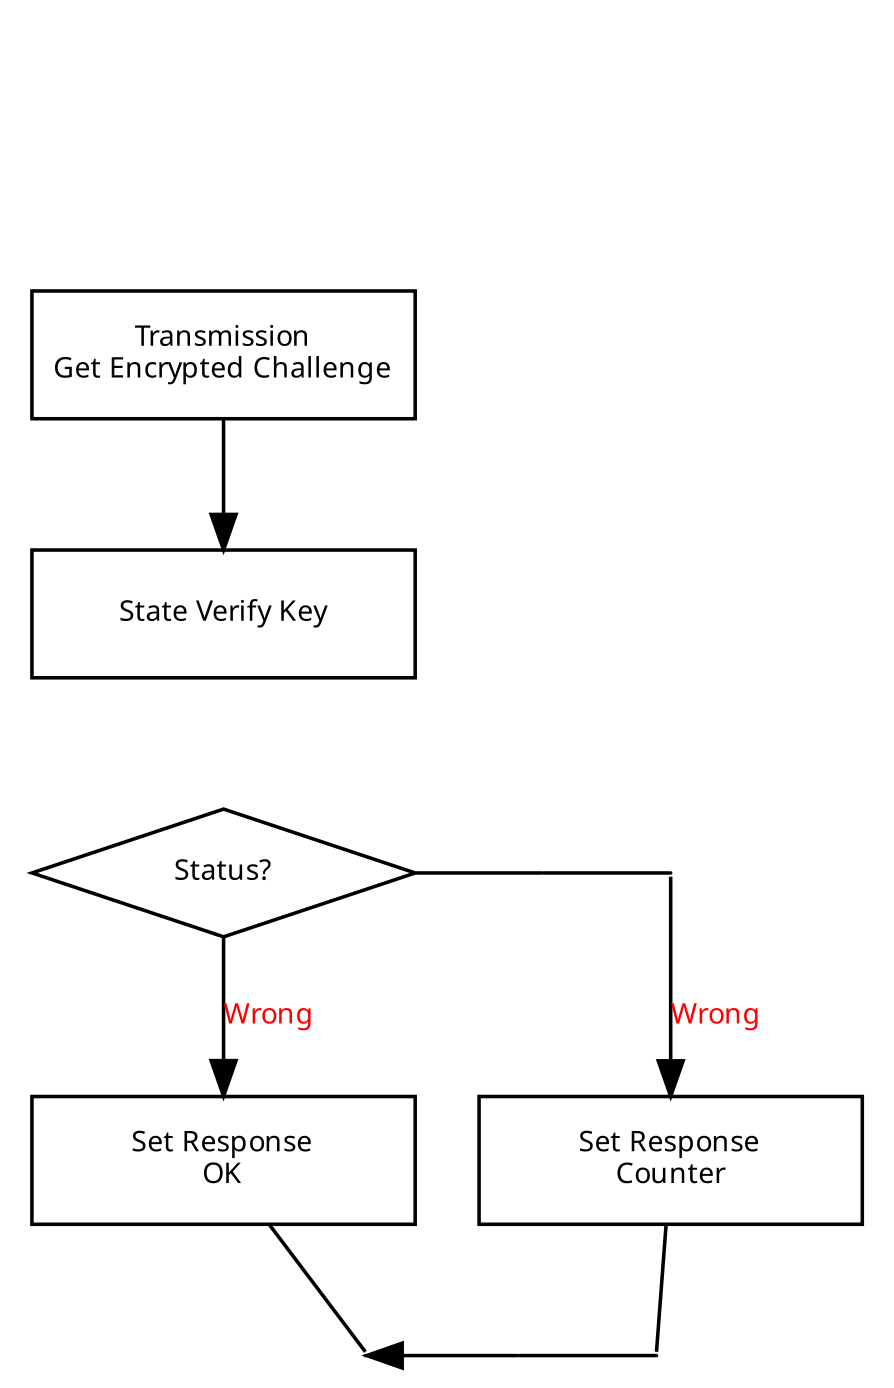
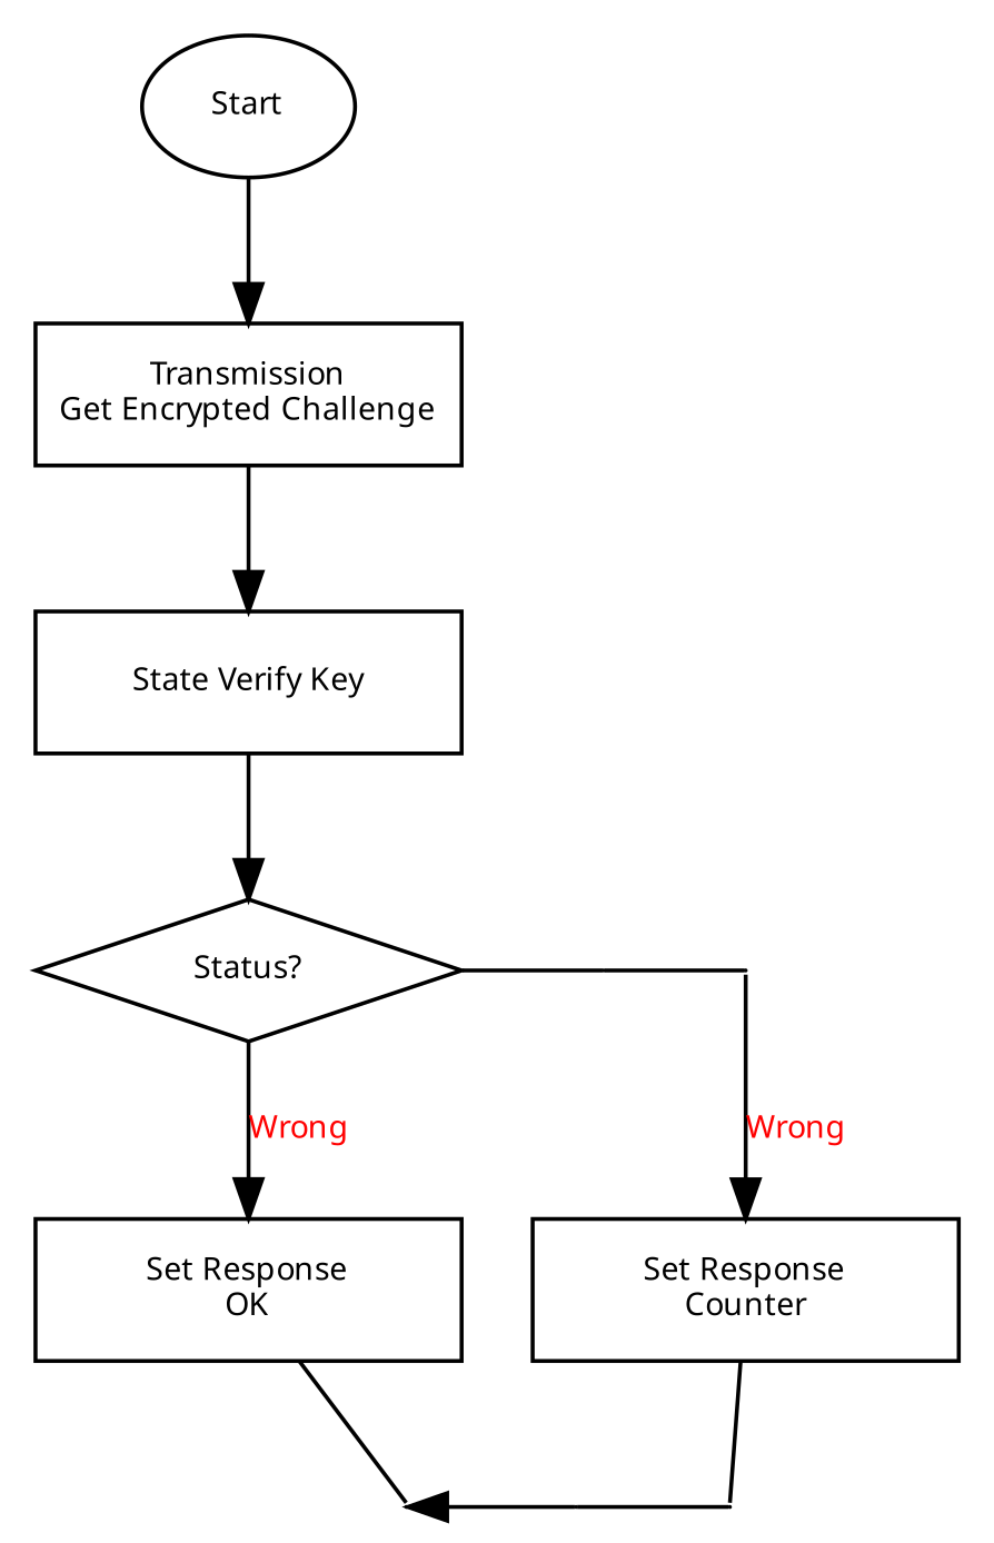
  digraph {
    fontname="Noto Sans"
    node [fontname="Noto Sans" fontsize=8 shape=point]
    edge [fontcolor=Red fontname="Noto Sans" fontsize=8]
    n1 [fixedsize=true label="Set Response\nOK" shape=box width=1.5]
    n2 [fixedsize=true label="Set Response\nCounter" shape=box width=1.5]
    n3 [fixedsize=true label="Status?" shape=diamond width=1.5]
    n4 [label="." width=0]
    n5 [label="." width=0]
    n6 [label="." width=0]
    n7 [label="." width=0]
    n8 [label="." width=0]
+   n9 [label=Start shape=oval]
    n10 [fixedsize=true label="Transmission\nGet Encrypted Challenge" shape=box width=1.5]
    n11 [fixedsize=true label="State Verify Key" shape=box width=1.5]
    subgraph sub_1 {
      rank=same
      n1
      n2
    }
    subgraph sub_2 {
      rank=same
      n3
      n4
    }
    subgraph sub_3 {
      rank=same
      n4
      n5
    }
    subgraph sub_4 {
      rank=same
      n6
      n7
      n8
    }
    n1 -> n6 [arrowhead=none]
    n2 -> n8 [arrowhead=none]
    n3 -> n1 [label=Wrong]
    n3 -> n4 [arrowhead=none]
    n4 -> n5 [arrowhead=none]
    n5 -> n2 [label=Wrong]
    n6 -> n7 [dir=back]
    n7 -> n8 [arrowtail=none dir=back]
+   n9 -> n10
    n10 -> n11
+   n11 -> n3
  }
